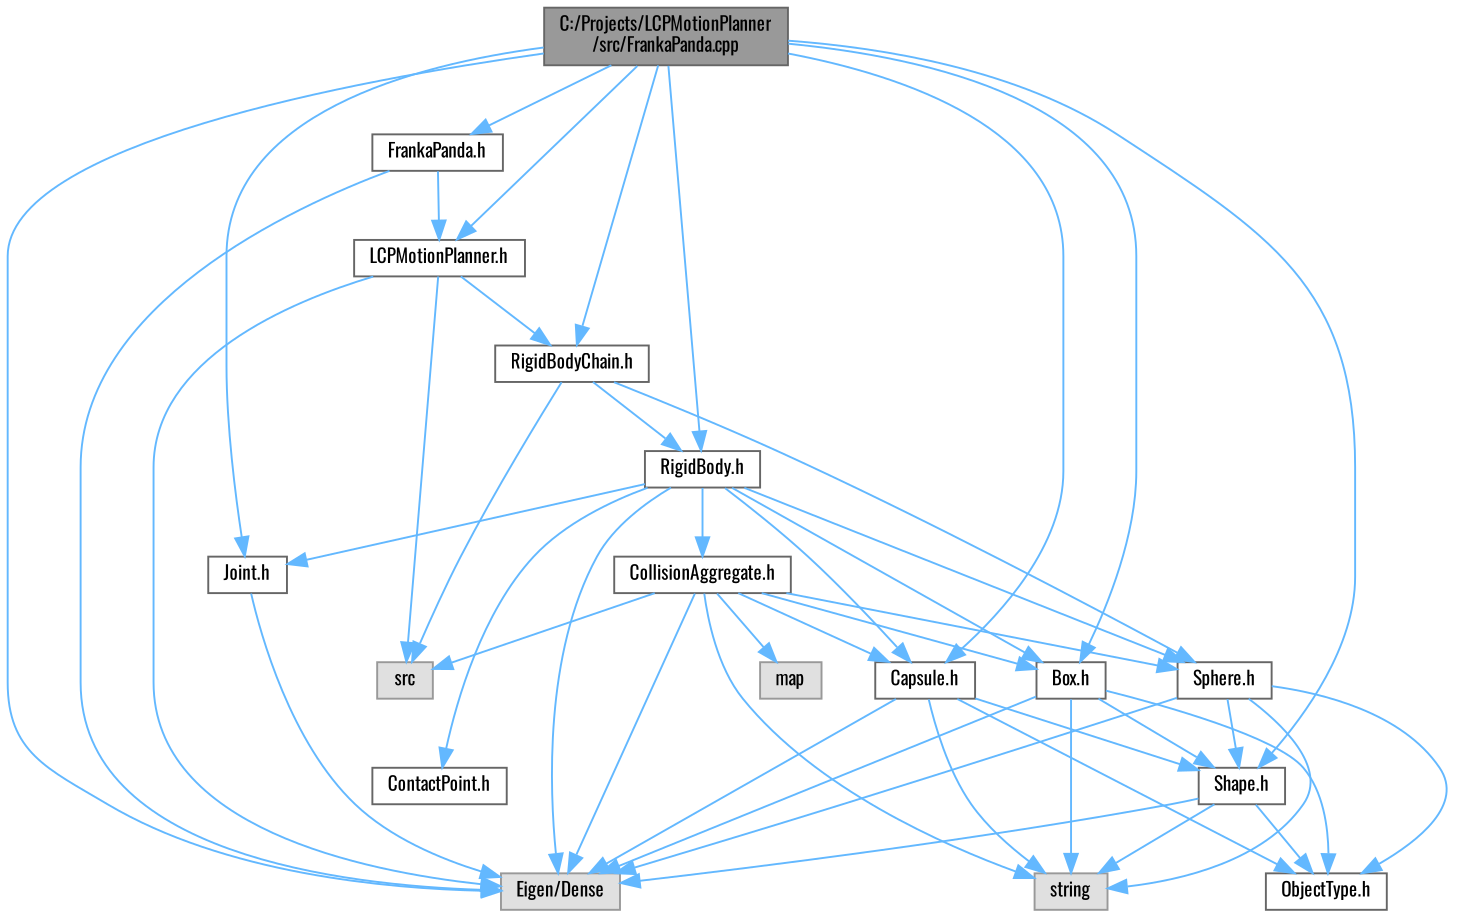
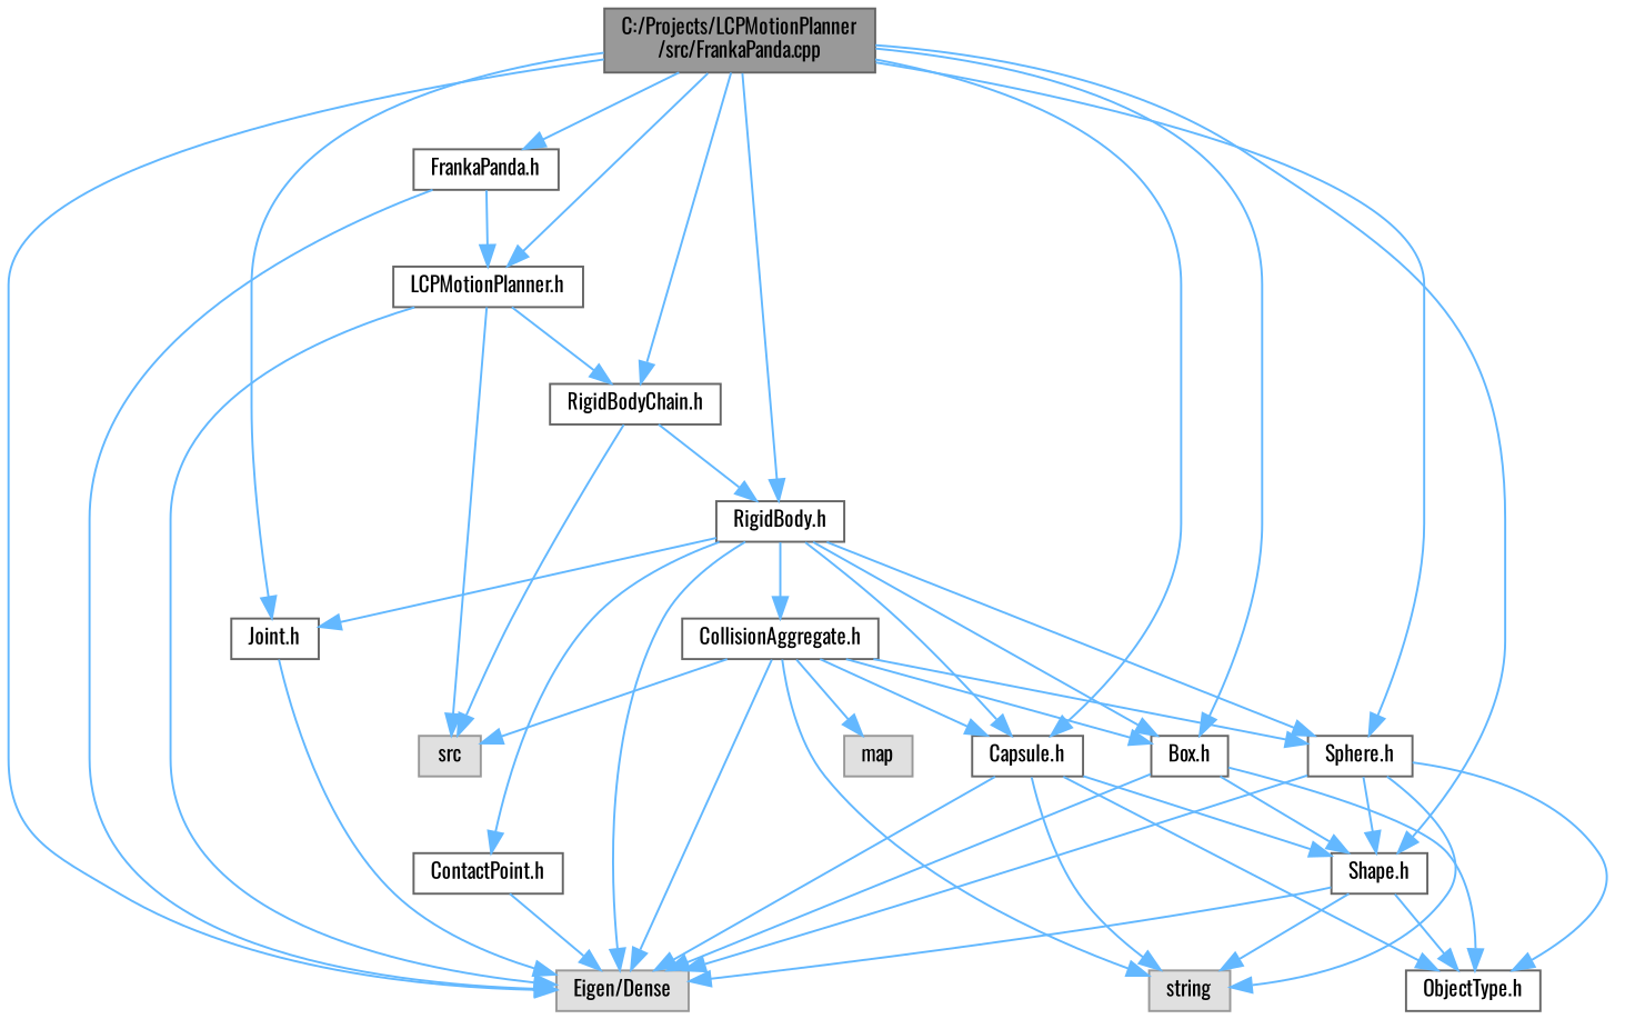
  digraph {
    fontname=Oswald
    node [color=grey40 fillcolor=white fontname=Oswald fontsize=10 shape=box style=filled]
    edge [color=steelblue1 fontname=Oswald fontsize=10 labelfontname=Helvetica labelfontsize=10 style=solid]
    n1 [color=gray40 fillcolor=grey60 fontcolor=black height=0.2 label="C:/Projects/LCPMotionPlanner\l/src/FrankaPanda.cpp" width=0.4]
    n2 [height=0.2 label="FrankaPanda.h" width=0.4]
    n3 [height=0.2 label="LCPMotionPlanner.h" width=0.4]
    n4 [height=0.2 label="RigidBodyChain.h" width=0.4]
    n5 [height=0.2 label="RigidBody.h" width=0.4]
    n6 [color=grey60 fillcolor="#E0E0E0" height=0.2 label="Eigen/Dense" width=0.4]
    n7 [height=0.2 label="Joint.h" width=0.4]
    n8 [height=0.2 label="Sphere.h" width=0.4]
    n9 [height=0.2 label="Capsule.h" width=0.4]
    n10 [height=0.2 label="Box.h" width=0.4]
    n11 [height=0.2 label="Shape.h" width=0.4]
    n12 [color=grey60 fillcolor="#E0E0E0" height=0.2 label=src width=0.4]
    n13 [height=0.2 label="CollisionAggregate.h" width=0.4]
    n14 [height=0.2 label="ContactPoint.h" width=0.4]
    n15 [height=0.2 label="ObjectType.h" width=0.4]
    n16 [color=grey60 fillcolor="#E0E0E0" height=0.2 label=string width=0.4]
    n17 [color=grey60 fillcolor="#E0E0E0" height=0.2 label=map width=0.4]
    n1 -> n2
    n1 -> n3
    n1 -> n4
    n1 -> n5
    n1 -> n6
    n1 -> n7
-   n4 -> n8
+   n1 -> n8
    n1 -> n9
    n1 -> n10
    n1 -> n11
    n2 -> n3
    n2 -> n6
    n3 -> n4
    n3 -> n6
    n3 -> n12
    n4 -> n5
    n4 -> n12
    n5 -> n6
    n5 -> n7
    n5 -> n8
    n5 -> n9
    n5 -> n10
    n5 -> n13
    n5 -> n14
    n7 -> n6
    n8 -> n6
    n8 -> n11
    n8 -> n15
    n8 -> n16
    n9 -> n6
    n9 -> n11
    n9 -> n15
    n9 -> n16
    n10 -> n6
    n10 -> n11
    n10 -> n15
-   n10 -> n16
    n11 -> n6
    n11 -> n15
    n11 -> n16
    n13 -> n6
    n13 -> n8
    n13 -> n9
    n13 -> n10
    n13 -> n12
    n13 -> n16
    n13 -> n17
+   n14 -> n6
  }
